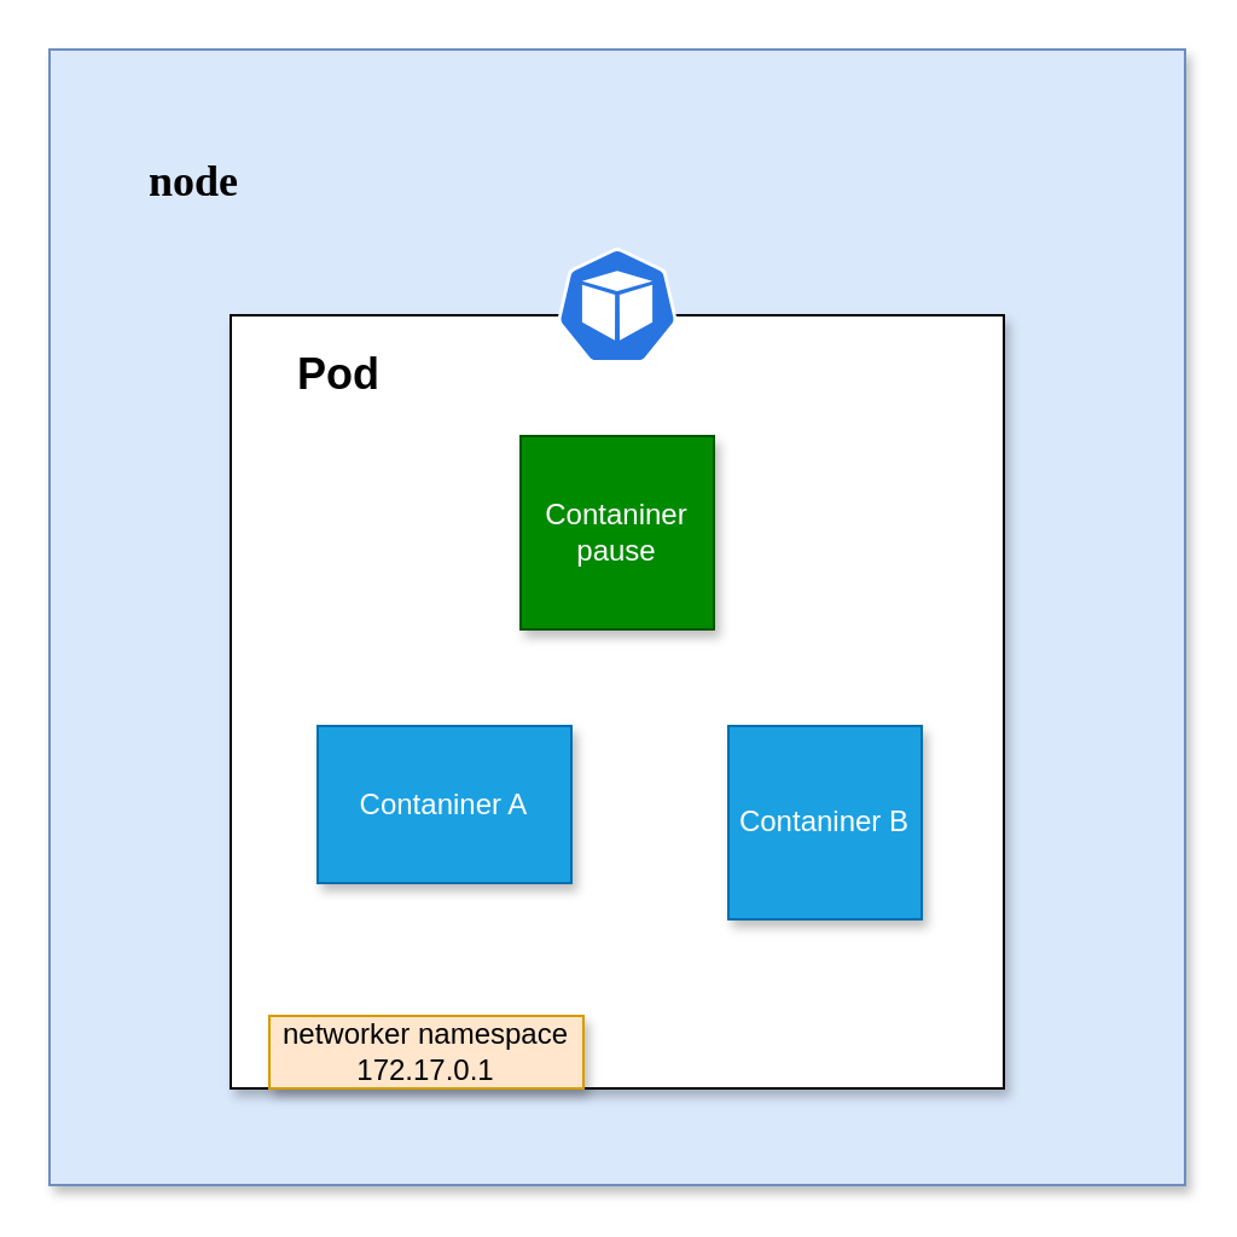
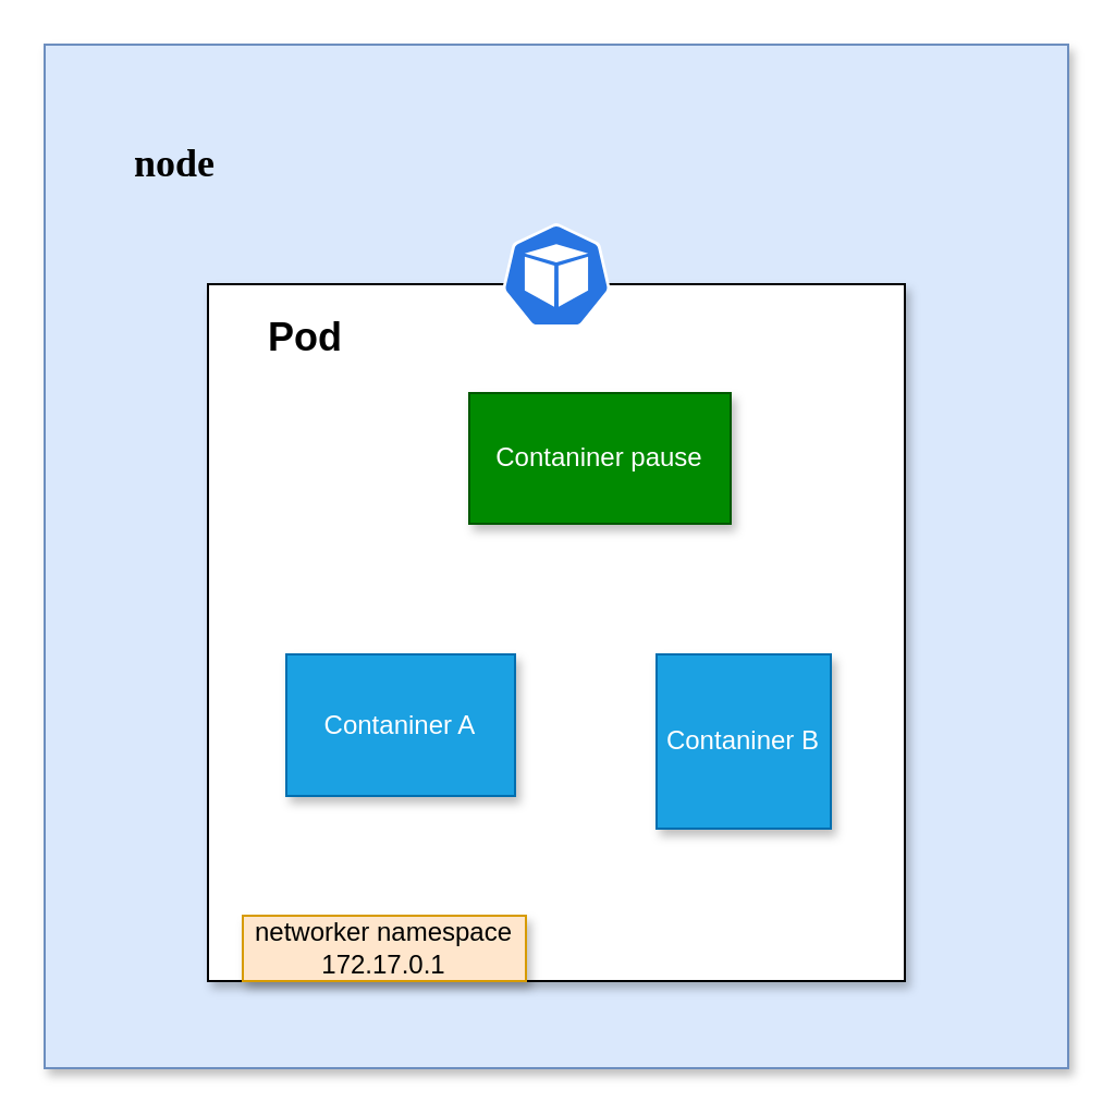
  <mxCell id="0" />
  <mxCell id="1" parent="0" />
  <mxCell id="2" value="" style="whiteSpace=wrap;html=1;aspect=fixed;shadow=1;fillColor=#dae8fc;strokeColor=#6c8ebf;fontFamily=Georgia;" parent="1" vertex="1"><mxGeometry x="20" y="20" width="470" height="470" as="geometry" /></mxCell>
  <mxCell id="3" value="" style="whiteSpace=wrap;html=1;aspect=fixed;shadow=1;" parent="1" vertex="1"><mxGeometry x="95" y="130" width="320" height="320" as="geometry" /></mxCell>
  <mxCell id="4" value="Contaniner A" style="whiteSpace=wrap;html=1;aspect=fixed;shadow=1;fillColor=#1ba1e2;fontColor=#ffffff;strokeColor=#006EAF;" parent="1" vertex="1"><mxGeometry x="131" y="300" width="105" height="65" as="geometry" /></mxCell>
  <mxCell id="5" value="&lt;span&gt;Contaniner B&lt;/span&gt;" style="whiteSpace=wrap;html=1;aspect=fixed;shadow=1;fillColor=#1ba1e2;fontColor=#ffffff;strokeColor=#006EAF;" parent="1" vertex="1"><mxGeometry x="301" y="300" width="80" height="80" as="geometry" /></mxCell>
- <mxCell id="6" value="Contaniner pause" style="whiteSpace=wrap;html=1;aspect=fixed;shadow=1;fillColor=#008a00;fontColor=#ffffff;strokeColor=#005700;" parent="1" vertex="1"><mxGeometry x="215" y="180" width="80" height="80" as="geometry" /></mxCell>
+ <mxCell id="6" value="Contaniner pause" style="whiteSpace=wrap;html=1;aspect=fixed;shadow=1;fillColor=#008a00;fontColor=#ffffff;strokeColor=#005700;" parent="1" vertex="1"><mxGeometry x="215" y="180" width="120" height="60" as="geometry" /></mxCell>
  <mxCell id="7" value="networker namespace&lt;br&gt;172.17.0.1" style="rounded=0;whiteSpace=wrap;html=1;shadow=1;fillColor=#ffe6cc;strokeColor=#d79b00;" parent="1" vertex="1"><mxGeometry x="111" y="420" width="130" height="30" as="geometry" /></mxCell>
  <mxCell id="8" value="&lt;font style=&quot;font-size: 18px&quot;&gt;&lt;b&gt;node&lt;/b&gt;&lt;/font&gt;" style="text;html=1;strokeColor=none;fillColor=none;align=center;verticalAlign=middle;whiteSpace=wrap;rounded=0;shadow=1;fontFamily=Georgia;" parent="1" vertex="1"><mxGeometry x="50" y="60" width="60" height="30" as="geometry" /></mxCell>
  <mxCell id="9" value="" style="sketch=0;html=1;dashed=0;whitespace=wrap;fillColor=#2875E2;strokeColor=#ffffff;points=[[0.005,0.63,0],[0.1,0.2,0],[0.9,0.2,0],[0.5,0,0],[0.995,0.63,0],[0.72,0.99,0],[0.5,1,0],[0.28,0.99,0]];shape=mxgraph.kubernetes.icon;prIcon=pod" vertex="1" parent="1"><mxGeometry x="230" y="102" width="50" height="48" as="geometry" /></mxCell>
  <mxCell id="10" value="&lt;b&gt;&lt;font style=&quot;font-size: 18px&quot;&gt;Pod&lt;/font&gt;&lt;/b&gt;" style="text;html=1;strokeColor=none;fillColor=none;align=center;verticalAlign=middle;whiteSpace=wrap;rounded=0;" vertex="1" parent="1"><mxGeometry x="110" y="140" width="60" height="30" as="geometry" /></mxCell>
